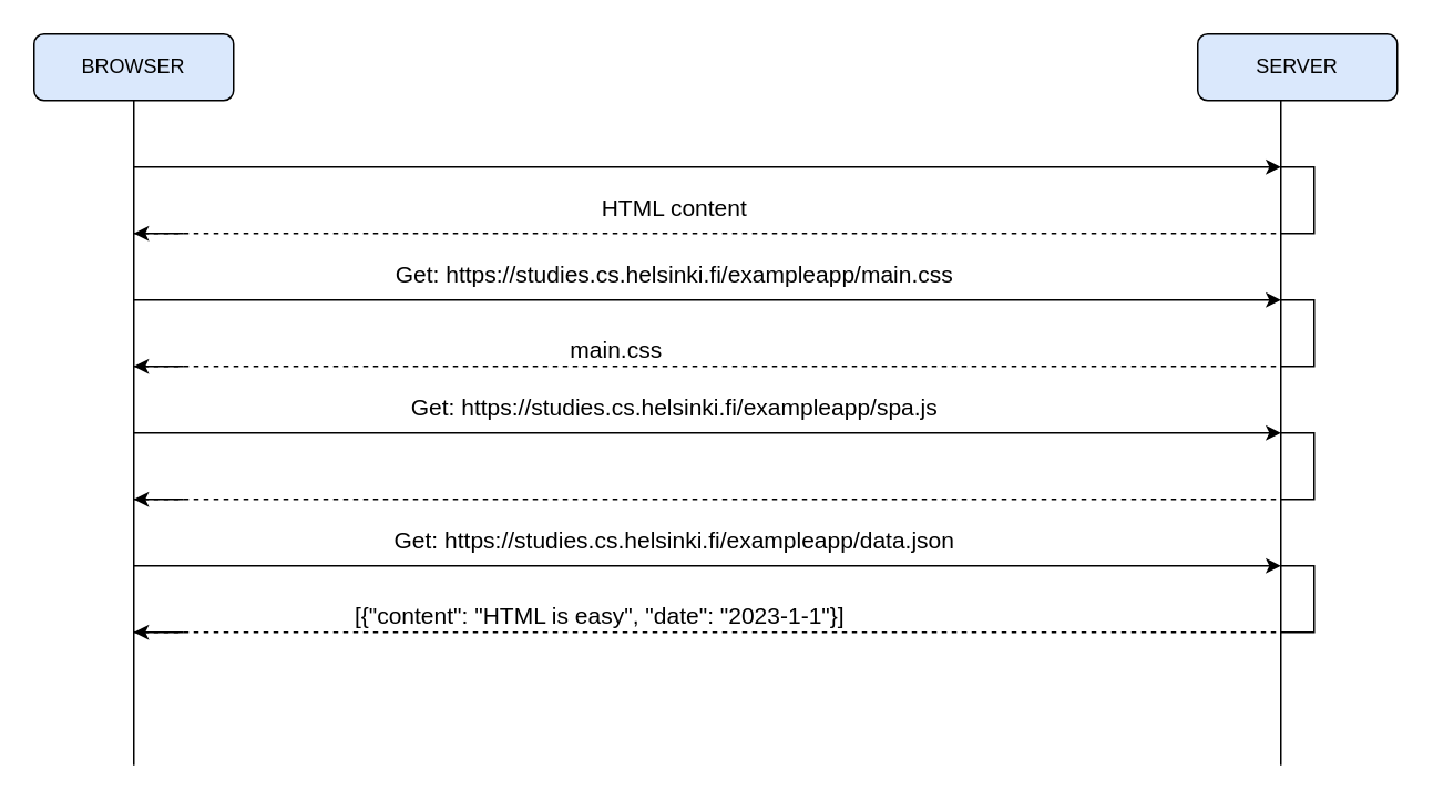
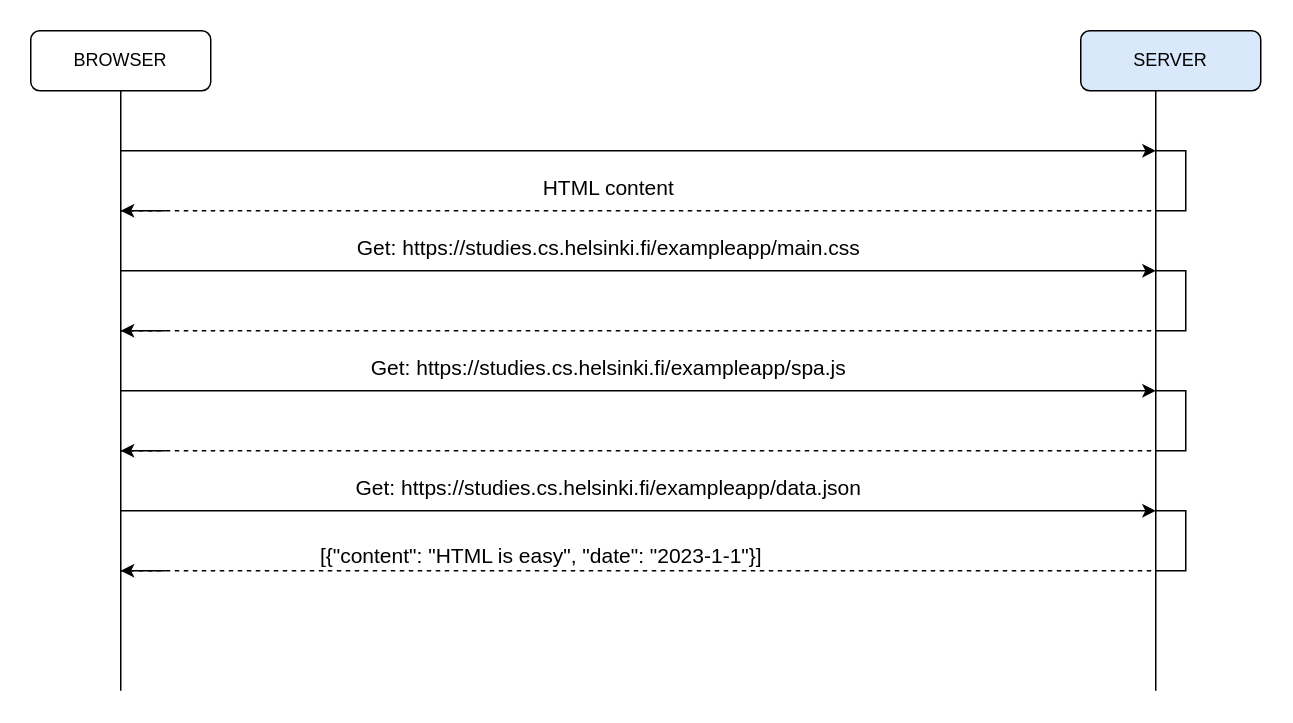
  <mxCell id="0" />
  <mxCell id="1" parent="0" />
- <mxCell id="2" value="BROWSER" style="rounded=1;whiteSpace=wrap;html=1;fillColor=#dae8fc;" vertex="1" parent="1"><mxGeometry x="20" width="120" height="40" as="geometry" y="20" /></mxCell>
+ <mxCell id="2" value="BROWSER" style="rounded=1;whiteSpace=wrap;html=1;" vertex="1" parent="1"><mxGeometry x="20" width="120" height="40" as="geometry" y="20" /></mxCell>
  <mxCell id="3" value="SERVER" style="rounded=1;whiteSpace=wrap;html=1;fillColor=#dae8fc;" vertex="1" parent="1"><mxGeometry x="720" width="120" height="40" as="geometry" y="20" /></mxCell>
  <mxCell id="4" value="" style="endArrow=none;html=1;rounded=0;" edge="1" parent="1"><mxGeometry width="50" height="50" relative="1" as="geometry"><mxPoint x="80" y="460" as="sourcePoint" /><mxPoint x="80" y="60" as="targetPoint" /></mxGeometry></mxCell>
  <mxCell id="5" value="" style="endArrow=none;html=1;rounded=0;" edge="1" parent="1"><mxGeometry width="50" height="50" relative="1" as="geometry"><mxPoint x="770" y="460" as="sourcePoint" /><mxPoint x="770" y="60" as="targetPoint" /></mxGeometry></mxCell>
  <mxCell id="6" value="" style="endArrow=classic;html=1;rounded=0;" edge="1" parent="1"><mxGeometry width="50" height="50" relative="1" as="geometry"><mxPoint x="80" y="100" as="sourcePoint" /><mxPoint x="770" y="100" as="targetPoint" /></mxGeometry></mxCell>
  <mxCell id="7" value="" style="rounded=0;whiteSpace=wrap;html=1;" vertex="1" parent="1"><mxGeometry x="770" y="100" width="20" height="40" as="geometry" /></mxCell>
  <mxCell id="8" value="" style="endArrow=none;dashed=1;html=1;rounded=0;" edge="1" parent="1"><mxGeometry width="50" height="50" relative="1" as="geometry"><mxPoint x="80" y="140" as="sourcePoint" /><mxPoint x="770" y="140" as="targetPoint" /></mxGeometry></mxCell>
  <mxCell id="9" value="" style="endArrow=classic;html=1;rounded=0;" edge="1" parent="1"><mxGeometry width="50" height="50" relative="1" as="geometry"><mxPoint x="110" y="140" as="sourcePoint" /><mxPoint x="80" y="140" as="targetPoint" /></mxGeometry></mxCell>
  <mxCell id="10" value="&lt;span style=&quot;font-size: 14px;&quot;&gt;HTML content&lt;/span&gt;" style="text;html=1;align=center;verticalAlign=middle;resizable=0;points=[];autosize=1;strokeColor=none;fillColor=none;" vertex="1" parent="1"><mxGeometry x="340" y="110" width="130" height="30" as="geometry" /></mxCell>
  <mxCell id="11" value="" style="endArrow=classic;html=1;rounded=0;" edge="1" parent="1"><mxGeometry width="50" height="50" relative="1" as="geometry"><mxPoint x="80" y="180" as="sourcePoint" /><mxPoint x="770" y="180" as="targetPoint" /></mxGeometry></mxCell>
  <mxCell id="12" value="" style="rounded=0;whiteSpace=wrap;html=1;" vertex="1" parent="1"><mxGeometry x="770" y="180" width="20" height="40" as="geometry" /></mxCell>
  <mxCell id="13" value="" style="endArrow=none;dashed=1;html=1;rounded=0;" edge="1" parent="1"><mxGeometry width="50" height="50" relative="1" as="geometry"><mxPoint x="80" y="220" as="sourcePoint" /><mxPoint x="770" y="220" as="targetPoint" /></mxGeometry></mxCell>
  <mxCell id="14" value="&lt;font style=&quot;font-size: 14px;&quot;&gt;Get: https://studies.cs.helsinki.fi/exampleapp/main.css&lt;br&gt;&lt;/font&gt;" style="text;html=1;align=center;verticalAlign=middle;resizable=0;points=[];autosize=1;strokeColor=none;fillColor=none;" vertex="1" parent="1"><mxGeometry x="225" y="150" width="360" height="30" as="geometry" /></mxCell>
  <mxCell id="15" value="" style="endArrow=classic;html=1;rounded=0;" edge="1" parent="1"><mxGeometry width="50" height="50" relative="1" as="geometry"><mxPoint x="110" y="220" as="sourcePoint" /><mxPoint x="80" y="220" as="targetPoint" /></mxGeometry></mxCell>
- <mxCell id="16" value="main.css" style="text;html=1;align=center;verticalAlign=middle;resizable=0;points=[];autosize=1;strokeColor=none;fillColor=none;fontSize=14;" vertex="1" parent="1"><mxGeometry x="330" y="195" width="80" height="30" as="geometry" /></mxCell>
  <mxCell id="17" value="" style="endArrow=classic;html=1;rounded=0;" edge="1" parent="1"><mxGeometry width="50" height="50" relative="1" as="geometry"><mxPoint x="80" y="260" as="sourcePoint" /><mxPoint x="770" y="260" as="targetPoint" /></mxGeometry></mxCell>
  <mxCell id="18" value="" style="rounded=0;whiteSpace=wrap;html=1;" vertex="1" parent="1"><mxGeometry x="770" y="260" width="20" height="40" as="geometry" /></mxCell>
  <mxCell id="19" value="" style="endArrow=none;dashed=1;html=1;rounded=0;" edge="1" parent="1"><mxGeometry width="50" height="50" relative="1" as="geometry"><mxPoint x="80" y="300" as="sourcePoint" /><mxPoint x="770" y="300" as="targetPoint" /></mxGeometry></mxCell>
  <mxCell id="20" value="&lt;font style=&quot;font-size: 14px;&quot;&gt;Get: https://studies.cs.helsinki.fi/exampleapp/spa.js&lt;br&gt;&lt;/font&gt;" style="text;html=1;align=center;verticalAlign=middle;resizable=0;points=[];autosize=1;strokeColor=none;fillColor=none;" vertex="1" parent="1"><mxGeometry x="235" y="230" width="340" height="30" as="geometry" /></mxCell>
  <mxCell id="21" value="" style="endArrow=classic;html=1;rounded=0;" edge="1" parent="1"><mxGeometry width="50" height="50" relative="1" as="geometry"><mxPoint x="110" y="300" as="sourcePoint" /><mxPoint x="80" y="300" as="targetPoint" /></mxGeometry></mxCell>
  <mxCell id="22" value="" style="endArrow=classic;html=1;rounded=0;" edge="1" parent="1"><mxGeometry width="50" height="50" relative="1" as="geometry"><mxPoint x="80" y="340" as="sourcePoint" /><mxPoint x="770" y="340" as="targetPoint" /></mxGeometry></mxCell>
  <mxCell id="23" value="" style="rounded=0;whiteSpace=wrap;html=1;" vertex="1" parent="1"><mxGeometry x="770" y="340" width="20" height="40" as="geometry" /></mxCell>
  <mxCell id="24" value="" style="endArrow=none;dashed=1;html=1;rounded=0;" edge="1" parent="1"><mxGeometry width="50" height="50" relative="1" as="geometry"><mxPoint x="80" y="380" as="sourcePoint" /><mxPoint x="770" y="380" as="targetPoint" /></mxGeometry></mxCell>
  <mxCell id="25" value="&lt;font style=&quot;font-size: 14px;&quot;&gt;Get: https://studies.cs.helsinki.fi/exampleapp/data.json&lt;br&gt;&lt;/font&gt;" style="text;html=1;align=center;verticalAlign=middle;resizable=0;points=[];autosize=1;strokeColor=none;fillColor=none;" vertex="1" parent="1"><mxGeometry x="225" y="310" width="360" height="30" as="geometry" /></mxCell>
  <mxCell id="26" value="" style="endArrow=classic;html=1;rounded=0;" edge="1" parent="1"><mxGeometry width="50" height="50" relative="1" as="geometry"><mxPoint x="110" y="380" as="sourcePoint" /><mxPoint x="80" y="380" as="targetPoint" /></mxGeometry></mxCell>
  <mxCell id="27" value="[{&quot;content&quot;: &quot;HTML is easy&quot;, &quot;date&quot;: &quot;2023-1-1&quot;}]" style="text;html=1;align=center;verticalAlign=middle;resizable=0;points=[];autosize=1;strokeColor=none;fillColor=none;fontSize=14;" vertex="1" parent="1"><mxGeometry x="200" y="355" width="320" height="30" as="geometry" /></mxCell>
